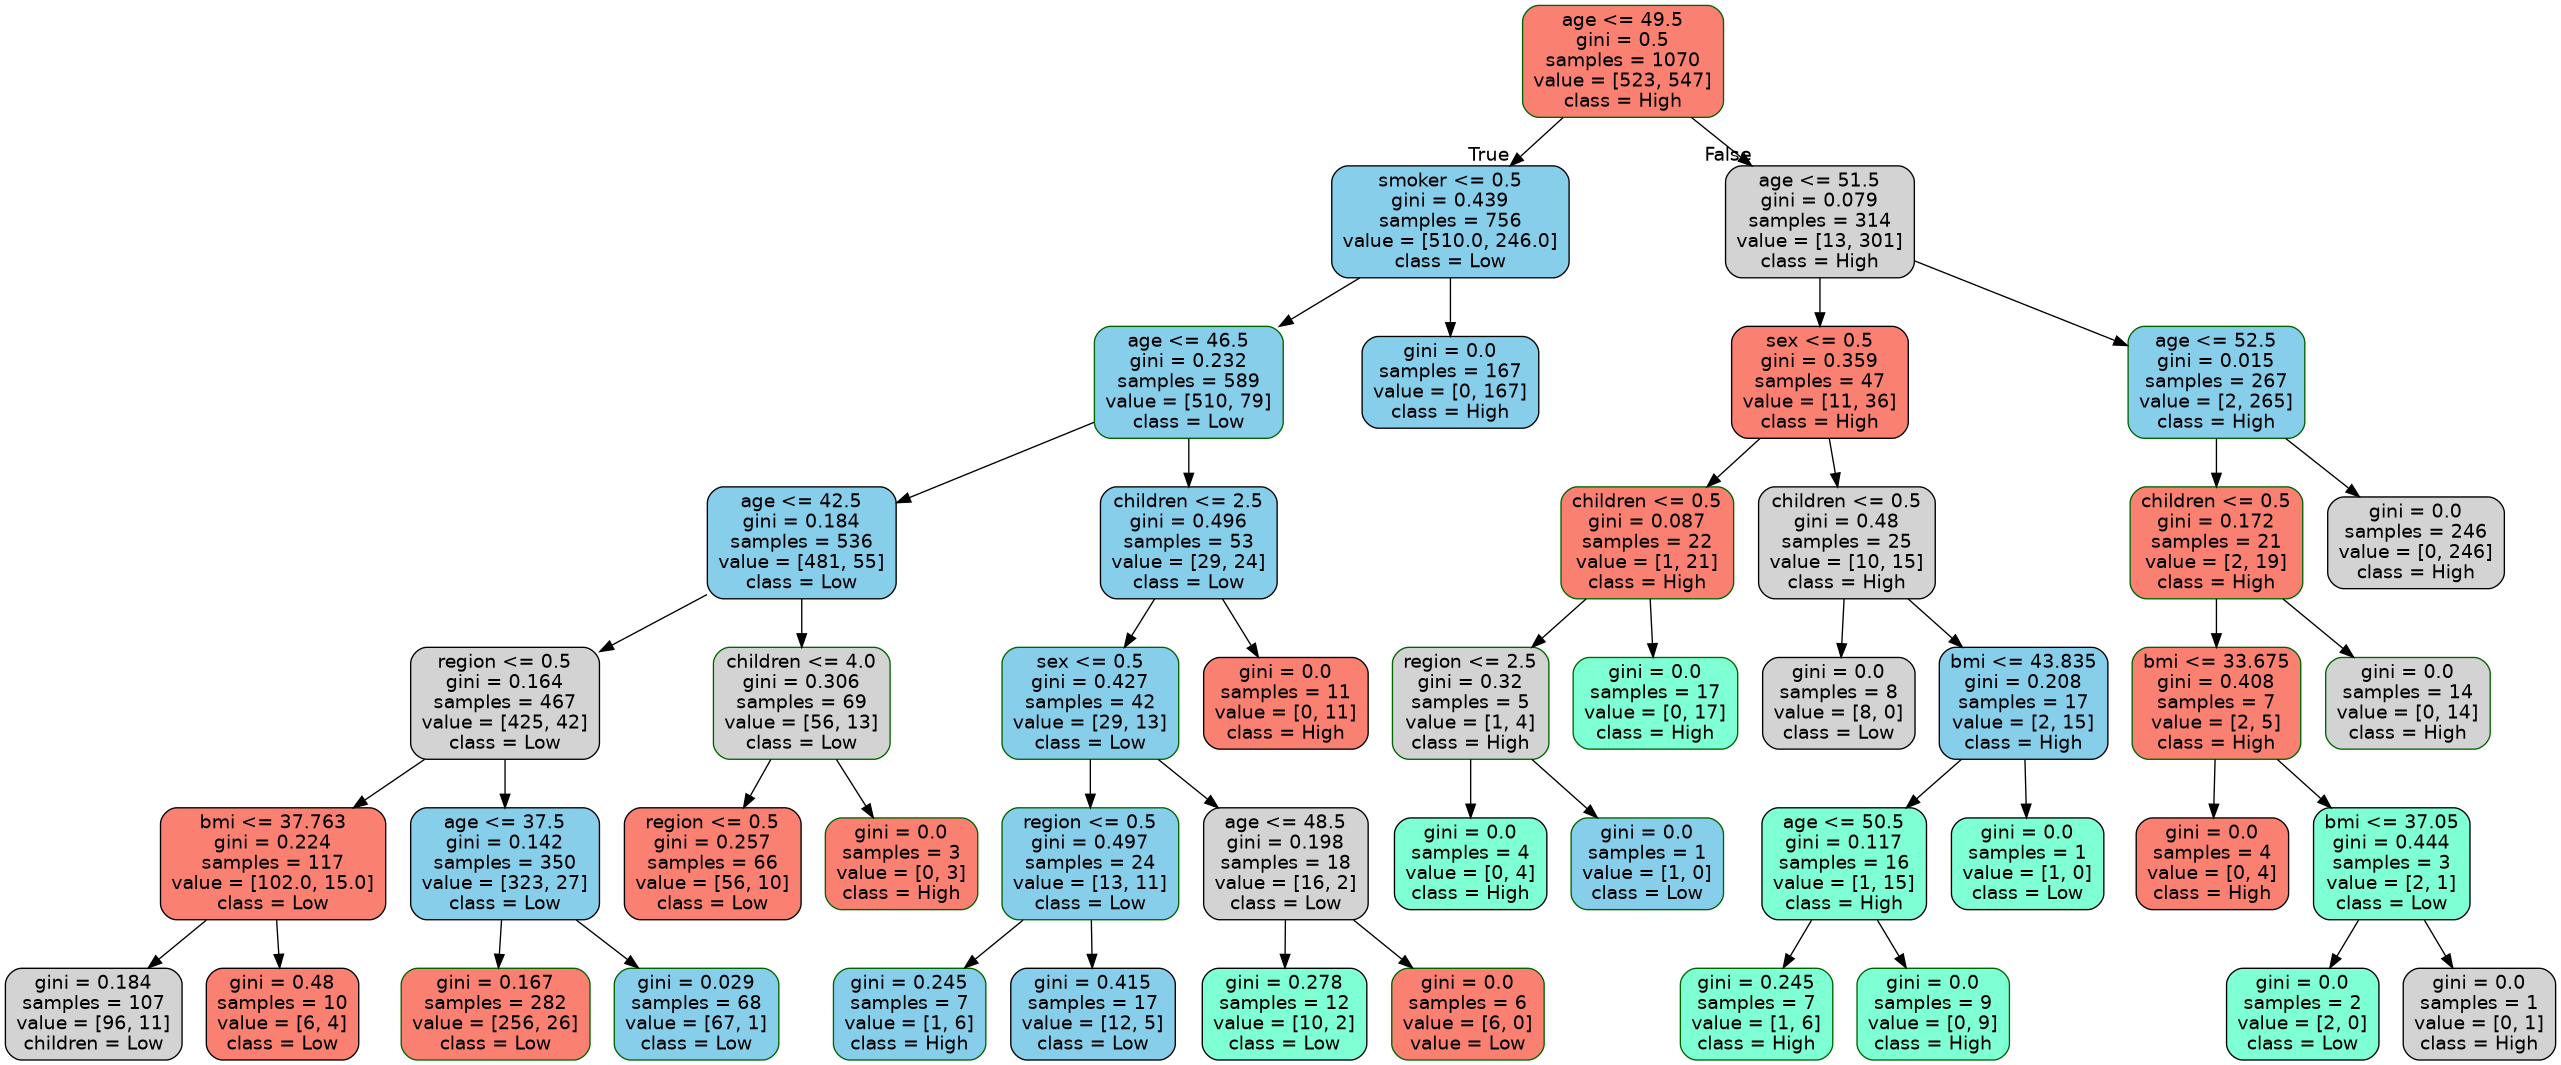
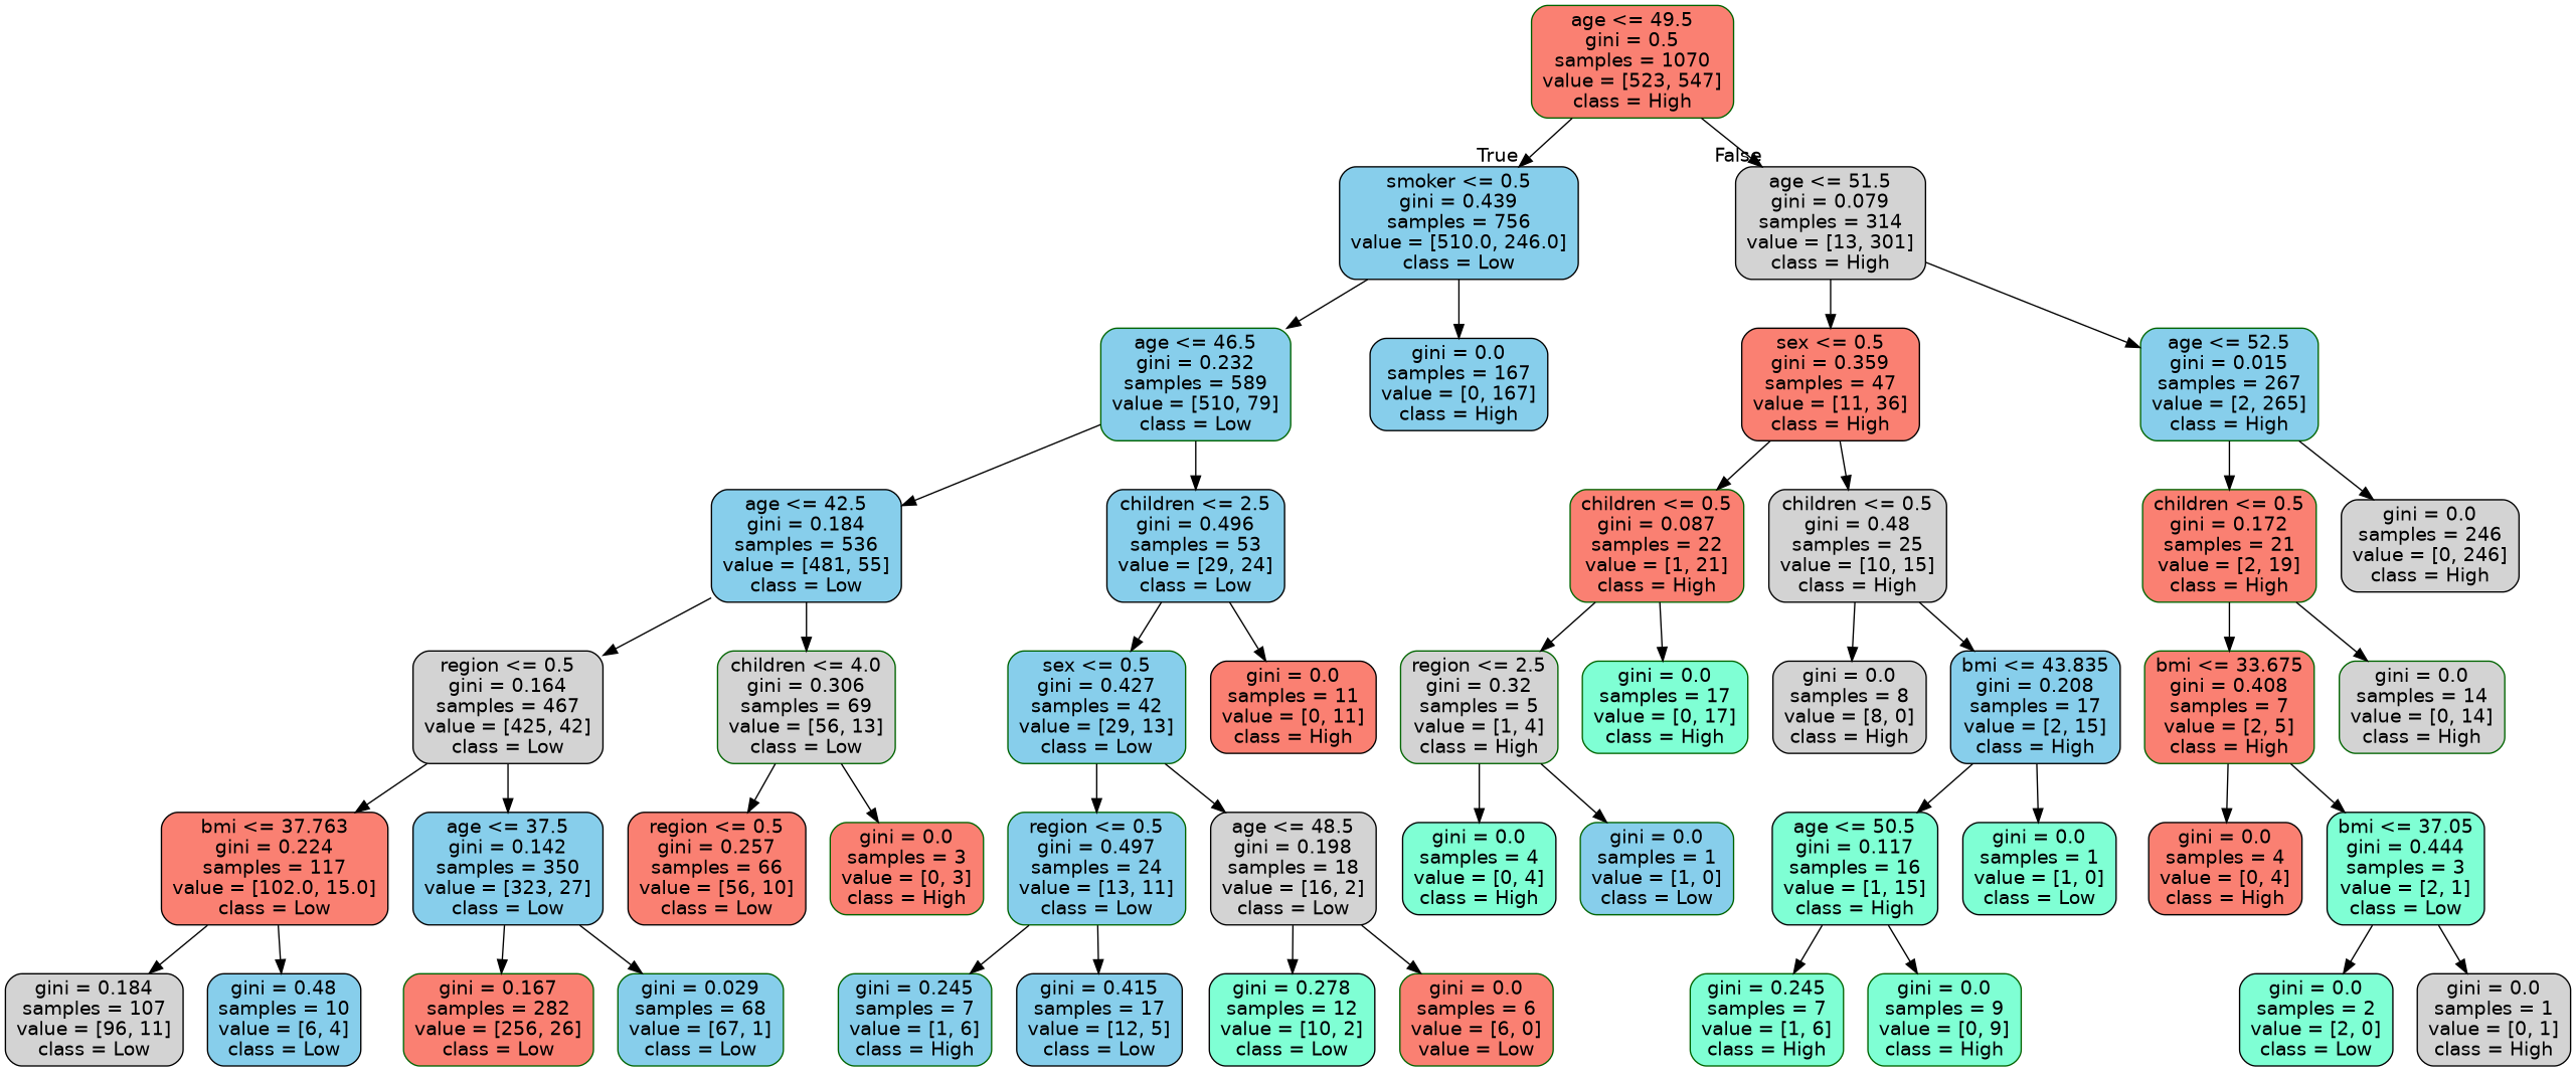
  digraph {
    node [color=black fillcolor=skyblue fontname=helvetica shape=box style="filled, rounded"]
    edge [fontname=helvetica]
    n1 [color=darkgreen fillcolor=salmon label="age <= 49.5\ngini = 0.5\nsamples = 1070\nvalue = [523, 547]\nclass = High"]
    n2 [label="smoker <= 0.5\ngini = 0.439\nsamples = 756\nvalue = [510.0, 246.0]\nclass = Low"]
    n3 [fillcolor=lightgrey label="age <= 51.5\ngini = 0.079\nsamples = 314\nvalue = [13, 301]\nclass = High"]
    n4 [color=darkgreen label="age <= 46.5\ngini = 0.232\nsamples = 589\nvalue = [510, 79]\nclass = Low"]
    n5 [label="gini = 0.0\nsamples = 167\nvalue = [0, 167]\nclass = High"]
    n6 [fillcolor=salmon label="sex <= 0.5\ngini = 0.359\nsamples = 47\nvalue = [11, 36]\nclass = High"]
    n7 [color=darkgreen label="age <= 52.5\ngini = 0.015\nsamples = 267\nvalue = [2, 265]\nclass = High"]
    n8 [label="age <= 42.5\ngini = 0.184\nsamples = 536\nvalue = [481, 55]\nclass = Low"]
    n9 [label="children <= 2.5\ngini = 0.496\nsamples = 53\nvalue = [29, 24]\nclass = Low"]
    n10 [fillcolor=lightgrey label="region <= 0.5\ngini = 0.164\nsamples = 467\nvalue = [425, 42]\nclass = Low"]
    n11 [color=darkgreen fillcolor=lightgrey label="children <= 4.0\ngini = 0.306\nsamples = 69\nvalue = [56, 13]\nclass = Low"]
    n12 [color=darkgreen label="sex <= 0.5\ngini = 0.427\nsamples = 42\nvalue = [29, 13]\nclass = Low"]
    n13 [fillcolor=salmon label="gini = 0.0\nsamples = 11\nvalue = [0, 11]\nclass = High"]
    n14 [fillcolor=salmon label="bmi <= 37.763\ngini = 0.224\nsamples = 117\nvalue = [102.0, 15.0]\nclass = Low"]
    n15 [label="age <= 37.5\ngini = 0.142\nsamples = 350\nvalue = [323, 27]\nclass = Low"]
    n16 [fillcolor=salmon label="region <= 0.5\ngini = 0.257\nsamples = 66\nvalue = [56, 10]\nclass = Low"]
    n17 [color=darkgreen fillcolor=salmon label="gini = 0.0\nsamples = 3\nvalue = [0, 3]\nclass = High"]
-   n18 [fillcolor=lightgrey label="gini = 0.184\nsamples = 107\nvalue = [96, 11]\nchildren = Low"]
-   n19 [fillcolor=salmon label="gini = 0.48\nsamples = 10\nvalue = [6, 4]\nclass = Low"]
+   n18 [fillcolor=lightgrey label="gini = 0.184\nsamples = 107\nvalue = [96, 11]\nclass = Low"]
+   n19 [label="gini = 0.48\nsamples = 10\nvalue = [6, 4]\nclass = Low"]
    n20 [color=darkgreen fillcolor=salmon label="gini = 0.167\nsamples = 282\nvalue = [256, 26]\nclass = Low"]
    n21 [color=darkgreen label="gini = 0.029\nsamples = 68\nvalue = [67, 1]\nclass = Low"]
    n22 [color=darkgreen label="region <= 0.5\ngini = 0.497\nsamples = 24\nvalue = [13, 11]\nclass = Low"]
    n23 [fillcolor=lightgrey label="age <= 48.5\ngini = 0.198\nsamples = 18\nvalue = [16, 2]\nclass = Low"]
    n24 [color=darkgreen label="gini = 0.245\nsamples = 7\nvalue = [1, 6]\nclass = High"]
    n25 [label="gini = 0.415\nsamples = 17\nvalue = [12, 5]\nclass = Low"]
    n26 [fillcolor=aquamarine label="gini = 0.278\nsamples = 12\nvalue = [10, 2]\nclass = Low"]
    n27 [color=darkgreen fillcolor=salmon label="gini = 0.0\nsamples = 6\nvalue = [6, 0]\nvalue = Low"]
    n28 [color=darkgreen fillcolor=salmon label="children <= 0.5\ngini = 0.087\nsamples = 22\nvalue = [1, 21]\nclass = High"]
    n29 [fillcolor=lightgrey label="children <= 0.5\ngini = 0.48\nsamples = 25\nvalue = [10, 15]\nclass = High"]
    n30 [color=darkgreen fillcolor=salmon label="children <= 0.5\ngini = 0.172\nsamples = 21\nvalue = [2, 19]\nclass = High"]
    n31 [fillcolor=lightgrey label="gini = 0.0\nsamples = 246\nvalue = [0, 246]\nclass = High"]
    n32 [color=darkgreen fillcolor=lightgrey label="region <= 2.5\ngini = 0.32\nsamples = 5\nvalue = [1, 4]\nclass = High"]
    n33 [color=darkgreen fillcolor=aquamarine label="gini = 0.0\nsamples = 17\nvalue = [0, 17]\nclass = High"]
-   n34 [fillcolor=lightgrey label="gini = 0.0\nsamples = 8\nvalue = [8, 0]\nclass = Low"]
+   n34 [fillcolor=lightgrey label="gini = 0.0\nsamples = 8\nvalue = [8, 0]\nclass = High"]
    n35 [label="bmi <= 43.835\ngini = 0.208\nsamples = 17\nvalue = [2, 15]\nclass = High"]
    n36 [fillcolor=aquamarine label="gini = 0.0\nsamples = 4\nvalue = [0, 4]\nclass = High"]
    n37 [color=darkgreen label="gini = 0.0\nsamples = 1\nvalue = [1, 0]\nclass = Low"]
    n38 [fillcolor=aquamarine label="age <= 50.5\ngini = 0.117\nsamples = 16\nvalue = [1, 15]\nclass = High"]
    n39 [fillcolor=aquamarine label="gini = 0.0\nsamples = 1\nvalue = [1, 0]\nclass = Low"]
    n40 [color=darkgreen fillcolor=aquamarine label="gini = 0.245\nsamples = 7\nvalue = [1, 6]\nclass = High"]
    n41 [color=darkgreen fillcolor=aquamarine label="gini = 0.0\nsamples = 9\nvalue = [0, 9]\nclass = High"]
    n42 [color=darkgreen fillcolor=salmon label="bmi <= 33.675\ngini = 0.408\nsamples = 7\nvalue = [2, 5]\nclass = High"]
    n43 [color=darkgreen fillcolor=lightgrey label="gini = 0.0\nsamples = 14\nvalue = [0, 14]\nclass = High"]
    n44 [fillcolor=salmon label="gini = 0.0\nsamples = 4\nvalue = [0, 4]\nclass = High"]
    n45 [fillcolor=aquamarine label="bmi <= 37.05\ngini = 0.444\nsamples = 3\nvalue = [2, 1]\nclass = Low"]
    n46 [fillcolor=aquamarine label="gini = 0.0\nsamples = 2\nvalue = [2, 0]\nclass = Low"]
    n47 [fillcolor=lightgrey label="gini = 0.0\nsamples = 1\nvalue = [0, 1]\nclass = High"]
    n1 -> n2 [headlabel=True labelangle=45 labeldistance=2.5]
    n1 -> n3 [headlabel=False labelangle=-45 labeldistance=2.5]
    n2 -> n4
    n2 -> n5
    n3 -> n6
    n3 -> n7
    n4 -> n8
    n4 -> n9
    n6 -> n28
    n6 -> n29
    n7 -> n30
    n7 -> n31
    n8 -> n10
    n8 -> n11
    n9 -> n12
    n9 -> n13
    n10 -> n14
    n10 -> n15
    n11 -> n16
    n11 -> n17
    n12 -> n22
    n12 -> n23
    n14 -> n18
    n14 -> n19
    n15 -> n20
    n15 -> n21
    n22 -> n24
    n22 -> n25
    n23 -> n26
    n23 -> n27
    n28 -> n32
    n28 -> n33
    n29 -> n34
    n29 -> n35
    n30 -> n42
    n30 -> n43
    n32 -> n36
    n32 -> n37
    n35 -> n38
    n35 -> n39
    n38 -> n40
    n38 -> n41
    n42 -> n44
    n42 -> n45
    n45 -> n46
    n45 -> n47
  }
